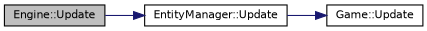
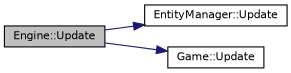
  digraph {
    rankdir=LR
    node [color=black fillcolor=white fontname=Helvetica fontsize=10 shape=record style=filled]
    edge [color=midnightblue fontname=Helvetica fontsize=10 labelfontname=Helvetica labelfontsize=10 style=solid]
    n1 [fillcolor=grey75 fontcolor=black height=0.2 label="Engine::Update" width=0.4]
    n2 [height=0.2 label="EntityManager::Update" width=0.4]
    n3 [height=0.2 label="Game::Update" width=0.4]
    n1 -> n2
-   n2 -> n3
+   n1 -> n3
  }
